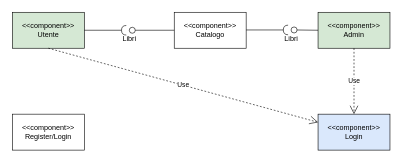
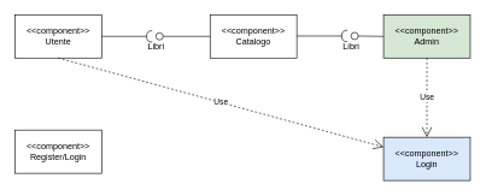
  <mxCell id="0" />
  <mxCell id="1" parent="0" />
- <mxCell id="2" value="&amp;lt;&amp;lt;component&amp;gt;&amp;gt;&lt;div&gt;Utente&lt;/div&gt;" style="rounded=0;whiteSpace=wrap;html=1;fillColor=#d5e8d4;" vertex="1" parent="1"><mxGeometry x="20" y="20" width="120" height="60" as="geometry" /></mxCell>
+ <mxCell id="2" value="&amp;lt;&amp;lt;component&amp;gt;&amp;gt;&lt;div&gt;Utente&lt;/div&gt;" style="rounded=0;whiteSpace=wrap;html=1;" vertex="1" parent="1"><mxGeometry x="20" y="20" width="120" height="60" as="geometry" /></mxCell>
  <mxCell id="3" value="&amp;lt;&amp;lt;component&amp;gt;&amp;gt;&lt;div&gt;Login&lt;/div&gt;" style="rounded=0;whiteSpace=wrap;html=1;fillColor=#dae8fc;" vertex="1" parent="1"><mxGeometry x="530" y="190" width="120" height="60" as="geometry" /></mxCell>
- <mxCell id="4" value="&amp;lt;&amp;lt;component&amp;gt;&amp;gt;&lt;div&gt;Register/Login&lt;/div&gt;" style="rounded=0;whiteSpace=wrap;html=1;" vertex="1" parent="1"><mxGeometry x="20" y="190" width="120" height="60" as="geometry" /></mxCell>
+ <mxCell id="4" value="&amp;lt;&amp;lt;component&amp;gt;&amp;gt;&lt;div&gt;Register/Login&lt;/div&gt;" style="rounded=0;whiteSpace=wrap;html=1;" vertex="1" parent="1"><mxGeometry x="20" y="180" width="120" height="60" as="geometry" /></mxCell>
  <mxCell id="5" value="&amp;lt;&amp;lt;component&amp;gt;&amp;gt;&lt;div&gt;Catalogo&lt;/div&gt;" style="rounded=0;whiteSpace=wrap;html=1;" vertex="1" parent="1"><mxGeometry x="290" y="20" width="120" height="60" as="geometry" /></mxCell>
  <mxCell id="6" value="&amp;lt;&amp;lt;component&amp;gt;&amp;gt;&lt;div&gt;Admin&lt;/div&gt;" style="rounded=0;whiteSpace=wrap;html=1;fillColor=#d5e8d4;" vertex="1" parent="1"><mxGeometry x="530" y="20" width="120" height="60" as="geometry" /></mxCell>
  <mxCell id="7" value="Use" style="endArrow=open;endSize=12;dashed=1;html=1;rounded=0;exitX=0.5;exitY=1;exitDx=0;exitDy=0;" edge="1" parent="1" source="2" target="3"><mxGeometry width="160" relative="1" as="geometry"><mxPoint x="250" y="160" as="sourcePoint" /><mxPoint x="410" y="160" as="targetPoint" /></mxGeometry></mxCell>
  <mxCell id="8" value="Use" style="endArrow=open;endSize=12;dashed=1;html=1;rounded=0;exitX=0.5;exitY=1;exitDx=0;exitDy=0;entryX=0.5;entryY=0;entryDx=0;entryDy=0;" edge="1" parent="1"><mxGeometry width="160" relative="1" as="geometry"><mxPoint x="590" y="80" as="sourcePoint" /><mxPoint x="590" y="190" as="targetPoint" /></mxGeometry></mxCell>
  <mxCell id="9" value="" style="rounded=0;orthogonalLoop=1;jettySize=auto;html=1;endArrow=halfCircle;endFill=0;endSize=6;strokeWidth=1;sketch=0;exitX=1;exitY=0.5;exitDx=0;exitDy=0;" edge="1" parent="1" source="2"><mxGeometry relative="1" as="geometry"><mxPoint x="350" y="155" as="sourcePoint" /><mxPoint x="210" y="50" as="targetPoint" /></mxGeometry></mxCell>
  <mxCell id="10" value="" style="rounded=0;orthogonalLoop=1;jettySize=auto;html=1;endArrow=oval;endFill=0;sketch=0;sourcePerimeterSpacing=0;targetPerimeterSpacing=0;endSize=10;exitX=0;exitY=0.5;exitDx=0;exitDy=0;" edge="1" parent="1" source="5"><mxGeometry relative="1" as="geometry"><mxPoint x="310" y="155" as="sourcePoint" /><mxPoint x="220" y="50" as="targetPoint" /></mxGeometry></mxCell>
  <mxCell id="11" value="" style="ellipse;whiteSpace=wrap;html=1;align=center;aspect=fixed;fillColor=none;strokeColor=none;resizable=0;perimeter=centerPerimeter;rotatable=0;allowArrows=0;points=[];outlineConnect=1;" vertex="1" parent="1"><mxGeometry x="325" y="150" width="10" height="10" as="geometry" /></mxCell>
  <mxCell id="12" value="" style="rounded=0;orthogonalLoop=1;jettySize=auto;html=1;endArrow=halfCircle;endFill=0;endSize=6;strokeWidth=1;sketch=0;exitX=1;exitY=0.5;exitDx=0;exitDy=0;" edge="1" parent="1"><mxGeometry relative="1" as="geometry"><mxPoint x="410" y="49.5" as="sourcePoint" /><mxPoint x="480" y="49.5" as="targetPoint" /></mxGeometry></mxCell>
  <mxCell id="13" value="" style="rounded=0;orthogonalLoop=1;jettySize=auto;html=1;endArrow=oval;endFill=0;sketch=0;sourcePerimeterSpacing=0;targetPerimeterSpacing=0;endSize=10;" edge="1" parent="1"><mxGeometry relative="1" as="geometry"><mxPoint x="530" y="50" as="sourcePoint" /><mxPoint x="490" y="49.5" as="targetPoint" /></mxGeometry></mxCell>
  <mxCell id="14" value="Libri" style="text;html=1;align=center;verticalAlign=middle;resizable=0;points=[];autosize=1;strokeColor=none;fillColor=none;" vertex="1" parent="1"><mxGeometry x="190" y="50" width="50" height="30" as="geometry" /></mxCell>
  <mxCell id="15" value="Libri" style="text;html=1;align=center;verticalAlign=middle;resizable=0;points=[];autosize=1;strokeColor=none;fillColor=none;" vertex="1" parent="1"><mxGeometry x="460" y="50" width="50" height="30" as="geometry" /></mxCell>
